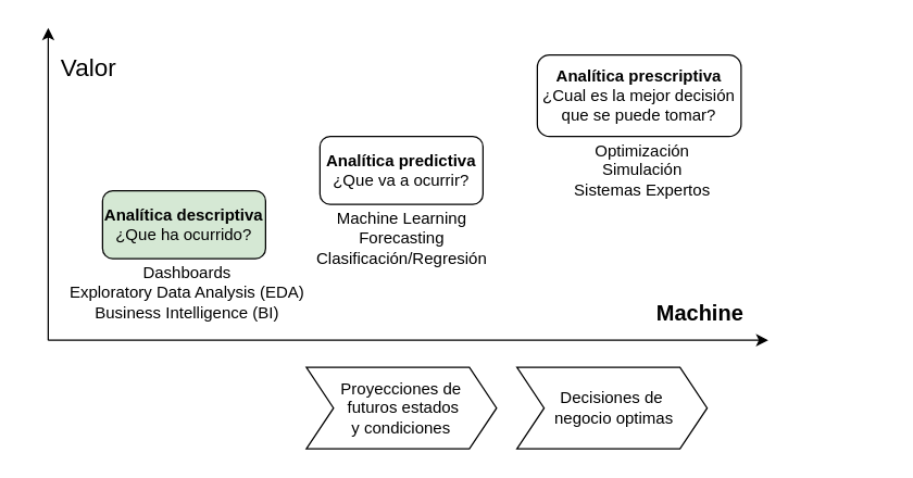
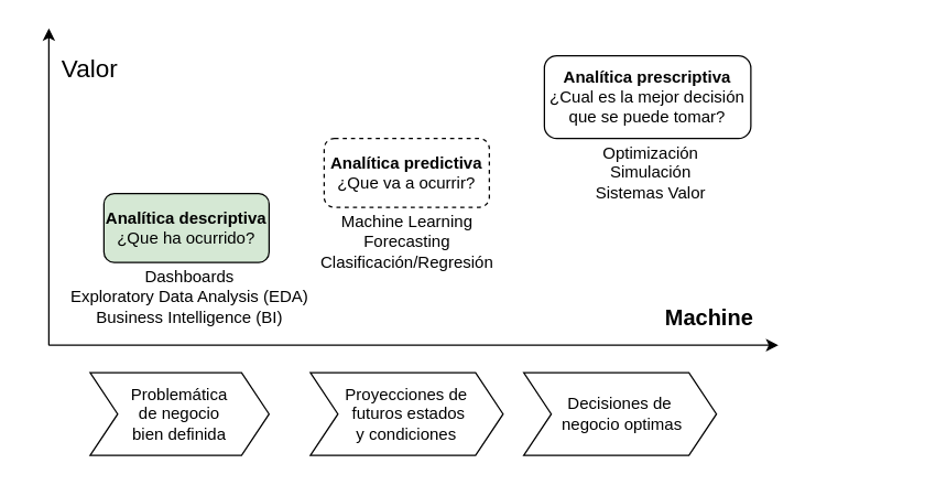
  <mxCell id="0" />
  <mxCell id="1" parent="0" />
  <mxCell id="2" value="" style="endArrow=classic;html=1;" edge="1" parent="1"><mxGeometry width="50" height="50" relative="1" as="geometry"><mxPoint x="35" y="250" as="sourcePoint" /><mxPoint x="35" y="20" as="targetPoint" /></mxGeometry></mxCell>
  <mxCell id="3" value="" style="endArrow=classic;html=1;" edge="1" parent="1"><mxGeometry width="50" height="50" relative="1" as="geometry"><mxPoint x="35" y="250" as="sourcePoint" /><mxPoint x="565" y="250" as="targetPoint" /></mxGeometry></mxCell>
  <mxCell id="4" value="&lt;font style=&quot;font-size: 18px&quot;&gt;Valor&lt;/font&gt;" style="text;html=1;strokeColor=none;fillColor=none;align=center;verticalAlign=middle;whiteSpace=wrap;rounded=0;" vertex="1" parent="1"><mxGeometry x="45" y="40" width="40" height="20" as="geometry" /></mxCell>
  <mxCell id="5" value="&lt;font style=&quot;font-size: 16px&quot;&gt;&lt;b&gt;Machine&lt;/b&gt;&lt;/font&gt;" style="text;html=1;strokeColor=none;fillColor=none;align=center;verticalAlign=middle;whiteSpace=wrap;rounded=0;" vertex="1" parent="1"><mxGeometry x="380" y="220" width="270" height="20" as="geometry" /></mxCell>
  <mxCell id="6" value="&lt;b&gt;Analítica descriptiva&lt;br&gt;&lt;/b&gt;¿Que ha ocurrido?" style="rounded=1;whiteSpace=wrap;html=1;fillColor=#d5e8d4;" vertex="1" parent="1"><mxGeometry x="75" y="140" width="120" height="50" as="geometry" /></mxCell>
- <mxCell id="7" value="&lt;b&gt;Analítica&amp;nbsp;predictiva&lt;br&gt;&lt;/b&gt;¿Que va a ocurrir?" style="rounded=1;whiteSpace=wrap;html=1;" vertex="1" parent="1"><mxGeometry x="235" y="100" width="120" height="50" as="geometry" /></mxCell>
+ <mxCell id="7" value="&lt;b&gt;Analítica&amp;nbsp;predictiva&lt;br&gt;&lt;/b&gt;¿Que va a ocurrir?" style="rounded=1;whiteSpace=wrap;html=1;dashed=1;" vertex="1" parent="1"><mxGeometry x="235" y="100" width="120" height="50" as="geometry" /></mxCell>
  <mxCell id="8" value="Dashboards&lt;br&gt;Exploratory Data Analysis (EDA)&lt;br&gt;Business Intelligence (BI)" style="text;html=1;strokeColor=none;fillColor=none;align=center;verticalAlign=middle;whiteSpace=wrap;rounded=0;" vertex="1" parent="1"><mxGeometry x="20" y="210" width="235" height="10" as="geometry" /></mxCell>
  <mxCell id="9" value="Machine Learning&lt;br&gt;Forecasting&lt;br&gt;Clasificación/Regresión" style="text;html=1;strokeColor=none;fillColor=none;align=center;verticalAlign=middle;whiteSpace=wrap;rounded=0;" vertex="1" parent="1"><mxGeometry x="177.5" y="170" width="235" height="10" as="geometry" /></mxCell>
  <mxCell id="10" value="&lt;b&gt;Analítica&amp;nbsp;prescriptiva&lt;br&gt;&lt;/b&gt;¿Cual es la mejor decisión que se puede tomar?" style="rounded=1;whiteSpace=wrap;html=1;" vertex="1" parent="1"><mxGeometry x="395" y="40" width="150" height="60" as="geometry" /></mxCell>
- <mxCell id="11" value="Optimización&lt;br&gt;Simulación&lt;br&gt;Sistemas Expertos" style="text;html=1;strokeColor=none;fillColor=none;align=center;verticalAlign=middle;whiteSpace=wrap;rounded=0;" vertex="1" parent="1"><mxGeometry x="355" y="120" width="235" height="10" as="geometry" /></mxCell>
+ <mxCell id="11" value="Optimización&lt;br&gt;Simulación&lt;br&gt;Sistemas Valor" style="text;html=1;strokeColor=none;fillColor=none;align=center;verticalAlign=middle;whiteSpace=wrap;rounded=0;" vertex="1" parent="1"><mxGeometry x="355" y="120" width="235" height="10" as="geometry" /></mxCell>
  <mxCell id="12" style="edgeStyle=orthogonalEdgeStyle;rounded=0;orthogonalLoop=1;jettySize=auto;html=1;exitX=0.5;exitY=1;exitDx=0;exitDy=0;" edge="1" parent="1" source="11" target="11"><mxGeometry relative="1" as="geometry" /></mxCell>
+ <mxCell id="13" value="Problemática &lt;br&gt;de negocio &lt;br&gt;bien definida" style="shape=step;perimeter=stepPerimeter;whiteSpace=wrap;html=1;fixedSize=1;" vertex="1" parent="1"><mxGeometry x="65" y="270" width="130" height="60" as="geometry" /></mxCell>
  <mxCell id="14" value="Proyecciones de&lt;br&gt;&amp;nbsp;futuros estados &lt;br&gt;y condiciones" style="shape=step;perimeter=stepPerimeter;whiteSpace=wrap;html=1;fixedSize=1;" vertex="1" parent="1"><mxGeometry x="225" y="270" width="140" height="60" as="geometry" /></mxCell>
  <mxCell id="15" value="Decisiones de&lt;br&gt;&amp;nbsp;negocio optimas" style="shape=step;perimeter=stepPerimeter;whiteSpace=wrap;html=1;fixedSize=1;" vertex="1" parent="1"><mxGeometry x="380" y="270" width="140" height="60" as="geometry" /></mxCell>
